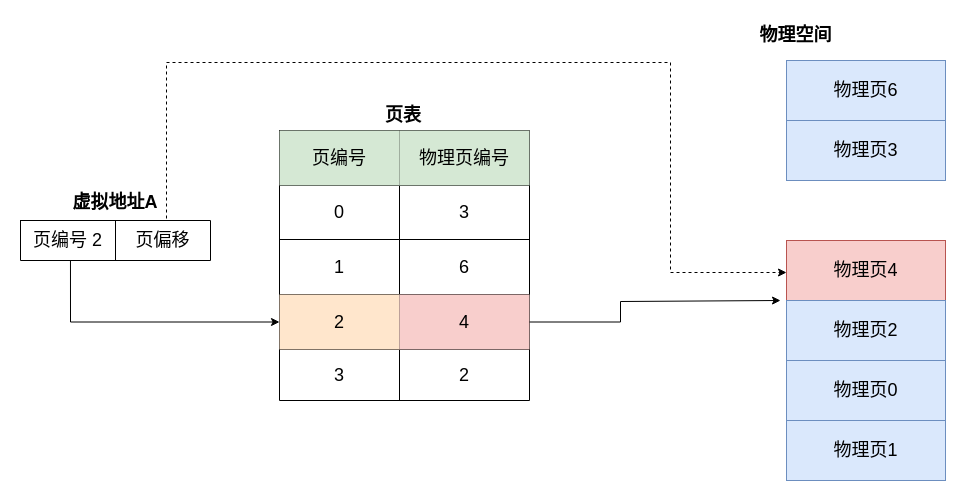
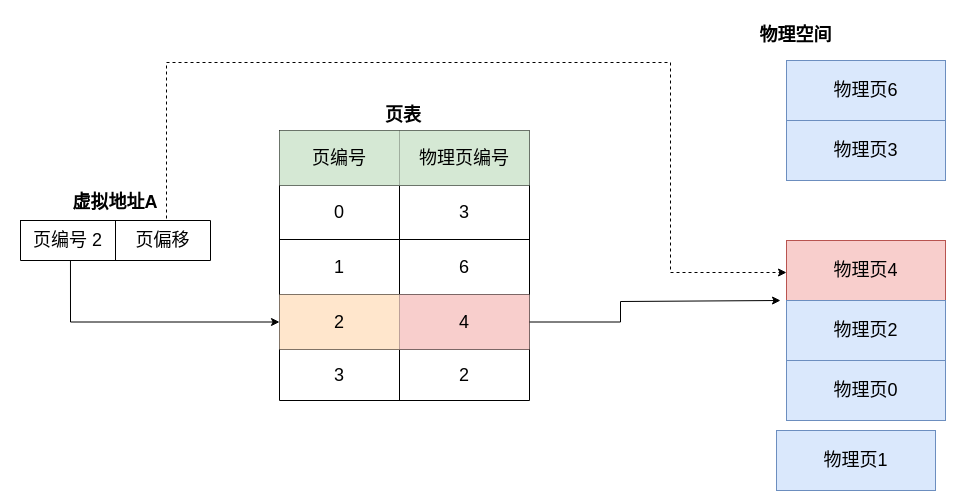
  <mxCell id="0" />
  <mxCell id="1" parent="0" />
  <mxCell id="2" value="" style="shape=table;startSize=0;container=1;collapsible=0;childLayout=tableLayout;fontSize=18;" parent="1" vertex="1"><mxGeometry x="279" y="130" width="250" height="270" as="geometry" /></mxCell>
  <mxCell id="3" value="" style="shape=tableRow;horizontal=0;startSize=0;swimlaneHead=0;swimlaneBody=0;strokeColor=inherit;top=0;left=0;bottom=0;right=0;collapsible=0;dropTarget=0;fillColor=none;points=[[0,0.5],[1,0.5]];portConstraint=eastwest;fontSize=18;" parent="2" vertex="1"><mxGeometry width="250" height="55" as="geometry" /></mxCell>
  <mxCell id="4" value="页编号" style="shape=partialRectangle;html=1;whiteSpace=wrap;connectable=0;strokeColor=#82b366;overflow=hidden;fillColor=#d5e8d4;top=0;left=0;bottom=0;right=0;pointerEvents=1;fontSize=18;" parent="3" vertex="1"><mxGeometry width="120" height="55" as="geometry"><mxRectangle width="120" height="55" as="alternateBounds" /></mxGeometry></mxCell>
  <mxCell id="5" value="物理页编号" style="shape=partialRectangle;html=1;whiteSpace=wrap;connectable=0;strokeColor=#82b366;overflow=hidden;fillColor=#d5e8d4;top=0;left=0;bottom=0;right=0;pointerEvents=1;fontSize=18;" parent="3" vertex="1"><mxGeometry x="120" width="130" height="55" as="geometry"><mxRectangle width="130" height="55" as="alternateBounds" /></mxGeometry></mxCell>
  <mxCell id="6" value="" style="shape=tableRow;horizontal=0;startSize=0;swimlaneHead=0;swimlaneBody=0;strokeColor=inherit;top=0;left=0;bottom=0;right=0;collapsible=0;dropTarget=0;fillColor=none;points=[[0,0.5],[1,0.5]];portConstraint=eastwest;fontSize=18;" parent="2" vertex="1"><mxGeometry y="55" width="250" height="54" as="geometry" /></mxCell>
  <mxCell id="7" value="0" style="shape=partialRectangle;html=1;whiteSpace=wrap;connectable=0;strokeColor=inherit;overflow=hidden;fillColor=none;top=0;left=0;bottom=0;right=0;pointerEvents=1;fontSize=18;" parent="6" vertex="1"><mxGeometry width="120" height="54" as="geometry"><mxRectangle width="120" height="54" as="alternateBounds" /></mxGeometry></mxCell>
  <mxCell id="8" value="3" style="shape=partialRectangle;html=1;whiteSpace=wrap;connectable=0;strokeColor=inherit;overflow=hidden;fillColor=none;top=0;left=0;bottom=0;right=0;pointerEvents=1;fontSize=18;" parent="6" vertex="1"><mxGeometry x="120" width="130" height="54" as="geometry"><mxRectangle width="130" height="54" as="alternateBounds" /></mxGeometry></mxCell>
  <mxCell id="9" value="" style="shape=tableRow;horizontal=0;startSize=0;swimlaneHead=0;swimlaneBody=0;strokeColor=inherit;top=0;left=0;bottom=0;right=0;collapsible=0;dropTarget=0;fillColor=none;points=[[0,0.5],[1,0.5]];portConstraint=eastwest;fontSize=18;" parent="2" vertex="1"><mxGeometry y="109" width="250" height="55" as="geometry" /></mxCell>
  <mxCell id="10" value="1" style="shape=partialRectangle;html=1;whiteSpace=wrap;connectable=0;strokeColor=inherit;overflow=hidden;fillColor=none;top=0;left=0;bottom=0;right=0;pointerEvents=1;fontSize=18;" parent="9" vertex="1"><mxGeometry width="120" height="55" as="geometry"><mxRectangle width="120" height="55" as="alternateBounds" /></mxGeometry></mxCell>
  <mxCell id="11" value="6" style="shape=partialRectangle;html=1;whiteSpace=wrap;connectable=0;strokeColor=inherit;overflow=hidden;fillColor=none;top=0;left=0;bottom=0;right=0;pointerEvents=1;fontSize=18;" parent="9" vertex="1"><mxGeometry x="120" width="130" height="55" as="geometry"><mxRectangle width="130" height="55" as="alternateBounds" /></mxGeometry></mxCell>
  <mxCell id="12" style="shape=tableRow;horizontal=0;startSize=0;swimlaneHead=0;swimlaneBody=0;strokeColor=inherit;top=0;left=0;bottom=0;right=0;collapsible=0;dropTarget=0;fillColor=none;points=[[0,0.5],[1,0.5]];portConstraint=eastwest;fontSize=18;" parent="2" vertex="1"><mxGeometry y="164" width="250" height="55" as="geometry" /></mxCell>
  <mxCell id="13" value="2" style="shape=partialRectangle;html=1;whiteSpace=wrap;connectable=0;strokeColor=#d79b00;overflow=hidden;fillColor=#ffe6cc;top=0;left=0;bottom=0;right=0;pointerEvents=1;fontSize=18;" parent="12" vertex="1"><mxGeometry width="120" height="55" as="geometry"><mxRectangle width="120" height="55" as="alternateBounds" /></mxGeometry></mxCell>
  <mxCell id="14" value="4" style="shape=partialRectangle;html=1;whiteSpace=wrap;connectable=0;strokeColor=#b85450;overflow=hidden;fillColor=#f8cecc;top=0;left=0;bottom=0;right=0;pointerEvents=1;fontSize=18;" parent="12" vertex="1"><mxGeometry x="120" width="130" height="55" as="geometry"><mxRectangle width="130" height="55" as="alternateBounds" /></mxGeometry></mxCell>
  <mxCell id="15" style="shape=tableRow;horizontal=0;startSize=0;swimlaneHead=0;swimlaneBody=0;strokeColor=inherit;top=0;left=0;bottom=0;right=0;collapsible=0;dropTarget=0;fillColor=none;points=[[0,0.5],[1,0.5]];portConstraint=eastwest;fontSize=18;" parent="2" vertex="1"><mxGeometry y="219" width="250" height="51" as="geometry" /></mxCell>
  <mxCell id="16" value="3" style="shape=partialRectangle;html=1;whiteSpace=wrap;connectable=0;strokeColor=inherit;overflow=hidden;fillColor=none;top=0;left=0;bottom=0;right=0;pointerEvents=1;fontSize=18;" parent="15" vertex="1"><mxGeometry width="120" height="51" as="geometry"><mxRectangle width="120" height="51" as="alternateBounds" /></mxGeometry></mxCell>
  <mxCell id="17" value="2" style="shape=partialRectangle;html=1;whiteSpace=wrap;connectable=0;strokeColor=inherit;overflow=hidden;fillColor=none;top=0;left=0;bottom=0;right=0;pointerEvents=1;fontSize=18;" parent="15" vertex="1"><mxGeometry x="120" width="130" height="51" as="geometry"><mxRectangle width="130" height="51" as="alternateBounds" /></mxGeometry></mxCell>
  <mxCell id="18" value="" style="shape=table;startSize=0;container=1;collapsible=0;childLayout=tableLayout;fontSize=18;" parent="1" vertex="1"><mxGeometry x="20" y="220" width="190" height="40" as="geometry" /></mxCell>
  <mxCell id="19" value="" style="shape=tableRow;horizontal=0;startSize=0;swimlaneHead=0;swimlaneBody=0;strokeColor=inherit;top=0;left=0;bottom=0;right=0;collapsible=0;dropTarget=0;fillColor=none;points=[[0,0.5],[1,0.5]];portConstraint=eastwest;fontSize=18;" parent="18" vertex="1"><mxGeometry width="190" height="40" as="geometry" /></mxCell>
  <mxCell id="20" value="页编号 2" style="shape=partialRectangle;html=1;whiteSpace=wrap;connectable=0;strokeColor=inherit;overflow=hidden;fillColor=none;top=0;left=0;bottom=0;right=0;pointerEvents=1;fontSize=18;" parent="19" vertex="1"><mxGeometry width="95" height="40" as="geometry"><mxRectangle width="95" height="40" as="alternateBounds" /></mxGeometry></mxCell>
  <mxCell id="21" value="页偏移" style="shape=partialRectangle;html=1;whiteSpace=wrap;connectable=0;strokeColor=inherit;overflow=hidden;fillColor=none;top=0;left=0;bottom=0;right=0;pointerEvents=1;fontSize=18;" parent="19" vertex="1"><mxGeometry x="95" width="95" height="40" as="geometry"><mxRectangle width="95" height="40" as="alternateBounds" /></mxGeometry></mxCell>
  <mxCell id="22" value="虚拟地址A" style="text;html=1;strokeColor=none;fillColor=none;align=center;verticalAlign=middle;whiteSpace=wrap;rounded=0;fontSize=18;fontStyle=1" parent="1" vertex="1"><mxGeometry x="50" y="187" width="130" height="30" as="geometry" /></mxCell>
  <mxCell id="23" value="页表" style="text;html=1;strokeColor=none;fillColor=none;align=center;verticalAlign=middle;whiteSpace=wrap;rounded=0;fontSize=18;fontStyle=1" parent="1" vertex="1"><mxGeometry x="373" y="100" width="60" height="30" as="geometry" /></mxCell>
  <mxCell id="24" value="" style="endArrow=classic;html=1;rounded=0;edgeStyle=orthogonalEdgeStyle;entryX=0;entryY=0.5;entryDx=0;entryDy=0;exitX=0.263;exitY=1;exitDx=0;exitDy=0;exitPerimeter=0;fontSize=18;" parent="1" source="19" target="12" edge="1"><mxGeometry width="50" height="50" relative="1" as="geometry"><mxPoint x="80" y="270" as="sourcePoint" /><mxPoint x="470" y="220" as="targetPoint" /></mxGeometry></mxCell>
  <mxCell id="25" value="" style="endArrow=classic;html=1;rounded=0;exitX=1;exitY=0.5;exitDx=0;exitDy=0;fontSize=18;edgeStyle=orthogonalEdgeStyle;" parent="1" source="12" edge="1"><mxGeometry width="50" height="50" relative="1" as="geometry"><mxPoint x="140" y="450" as="sourcePoint" /><mxPoint x="780" y="300" as="targetPoint" /><Array as="points"><mxPoint x="620" y="322" /><mxPoint x="620" y="301" /></Array></mxGeometry></mxCell>
  <mxCell id="26" value="物理空间" style="text;html=1;strokeColor=none;fillColor=none;align=center;verticalAlign=middle;whiteSpace=wrap;rounded=0;fontSize=18;fontStyle=1" parent="1" vertex="1"><mxGeometry x="749" y="20" width="93" height="30" as="geometry" /></mxCell>
  <mxCell id="27" value="物理页6" style="rounded=0;whiteSpace=wrap;html=1;fontSize=18;fillColor=#dae8fc;strokeColor=#6c8ebf;" parent="1" vertex="1"><mxGeometry x="786" y="60" width="159" height="60" as="geometry" /></mxCell>
  <mxCell id="28" value="物理页3" style="rounded=0;whiteSpace=wrap;html=1;fontSize=18;fillColor=#dae8fc;strokeColor=#6c8ebf;" parent="1" vertex="1"><mxGeometry x="786" y="120" width="159" height="60" as="geometry" /></mxCell>
  <mxCell id="29" value="物理页4" style="rounded=0;whiteSpace=wrap;html=1;fontSize=18;fillColor=#f8cecc;strokeColor=#b85450;" parent="1" vertex="1"><mxGeometry x="786" y="240" width="159" height="60" as="geometry" /></mxCell>
  <mxCell id="30" value="物理页2" style="rounded=0;whiteSpace=wrap;html=1;fontSize=18;fillColor=#dae8fc;strokeColor=#6c8ebf;" parent="1" vertex="1"><mxGeometry x="786" y="300" width="159" height="60" as="geometry" /></mxCell>
  <mxCell id="31" value="物理页0" style="rounded=0;whiteSpace=wrap;html=1;fontSize=18;fillColor=#dae8fc;strokeColor=#6c8ebf;" parent="1" vertex="1"><mxGeometry x="786" y="360" width="159" height="60" as="geometry" /></mxCell>
- <mxCell id="32" value="物理页1" style="rounded=0;whiteSpace=wrap;html=1;fontSize=18;fillColor=#dae8fc;strokeColor=#6c8ebf;" parent="1" vertex="1"><mxGeometry x="786" y="420" width="159" height="60" as="geometry" /></mxCell>
+ <mxCell id="32" value="物理页1" style="rounded=0;whiteSpace=wrap;html=1;fontSize=18;fillColor=#dae8fc;strokeColor=#6c8ebf;" parent="1" vertex="1"><mxGeometry x="776" y="430" width="159" height="60" as="geometry" /></mxCell>
  <mxCell id="33" value="" style="endArrow=classic;html=1;rounded=0;edgeStyle=orthogonalEdgeStyle;entryX=0;entryY=0.5;entryDx=0;entryDy=0;strokeWidth=1;dashed=1;" edge="1" parent="1"><mxGeometry width="50" height="50" relative="1" as="geometry"><mxPoint x="166" y="218" as="sourcePoint" /><mxPoint x="786" y="272" as="targetPoint" /><Array as="points"><mxPoint x="166" y="62" /><mxPoint x="670" y="62" /><mxPoint x="670" y="272" /></Array></mxGeometry></mxCell>
